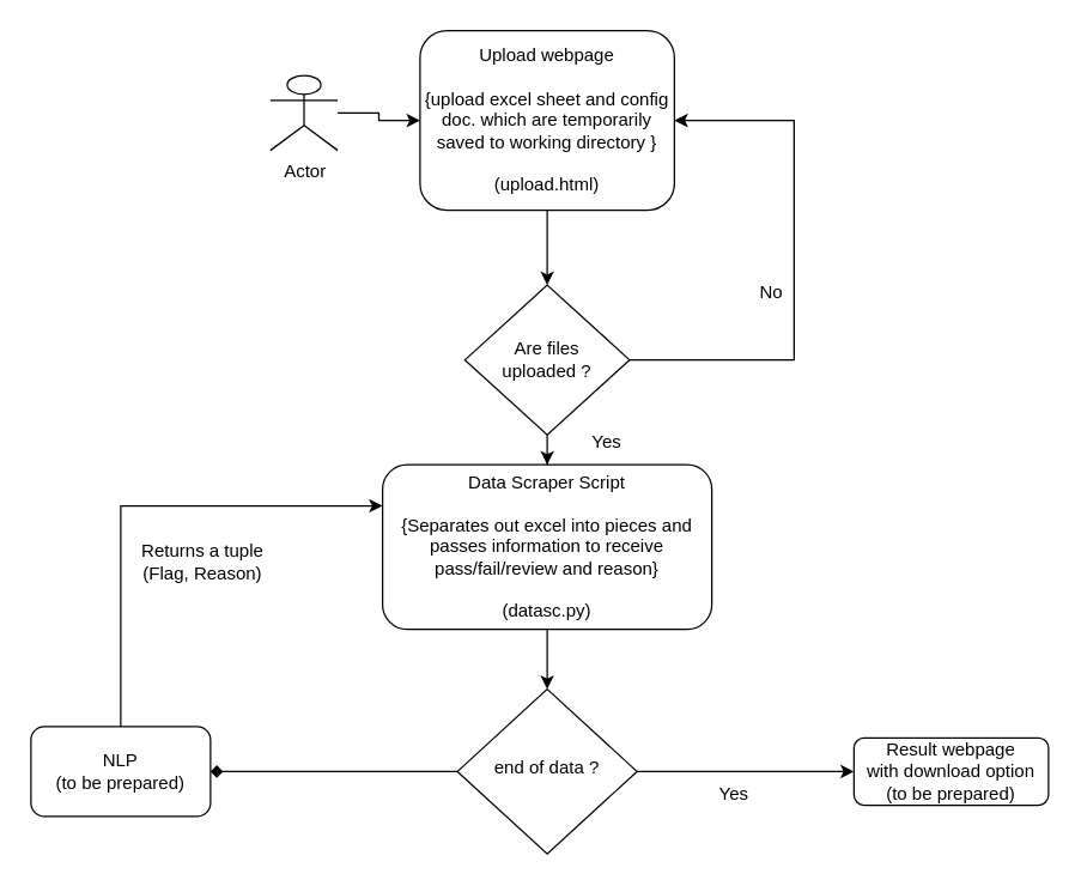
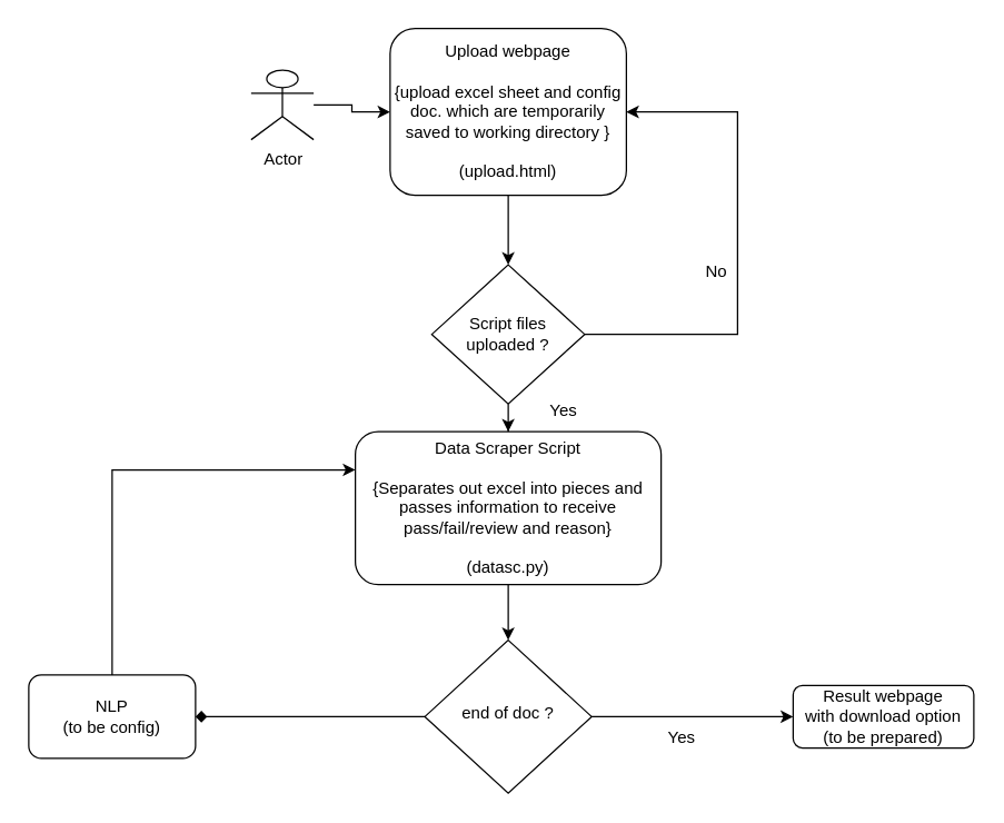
  <mxCell id="0" />
  <mxCell id="1" parent="0" />
  <mxCell id="2" style="edgeStyle=orthogonalEdgeStyle;rounded=0;orthogonalLoop=1;jettySize=auto;html=1;entryX=0.5;entryY=0;entryDx=0;entryDy=0;" parent="1" source="3" target="10" edge="1"><mxGeometry relative="1" as="geometry" /></mxCell>
  <mxCell id="3" value="Upload webpage&lt;br&gt;&lt;br&gt;{upload excel sheet and config doc. which are temporarily saved to working directory }&lt;br&gt;&lt;br&gt;(upload.html)" style="rounded=1;whiteSpace=wrap;html=1;fontSize=12;glass=0;strokeWidth=1;shadow=0;" parent="1" vertex="1"><mxGeometry x="280" y="20" width="170" height="120" as="geometry" /></mxCell>
  <mxCell id="4" value="" style="edgeStyle=orthogonalEdgeStyle;rounded=0;orthogonalLoop=1;jettySize=auto;html=1;endArrow=diamond;" parent="1" source="6" target="16" edge="1"><mxGeometry relative="1" as="geometry" /></mxCell>
  <mxCell id="5" style="edgeStyle=orthogonalEdgeStyle;rounded=0;orthogonalLoop=1;jettySize=auto;html=1;entryX=0;entryY=0.5;entryDx=0;entryDy=0;" parent="1" source="6" target="7" edge="1"><mxGeometry relative="1" as="geometry" /></mxCell>
- <mxCell id="6" value="end of data ?" style="rhombus;whiteSpace=wrap;html=1;shadow=0;fontFamily=Helvetica;fontSize=12;align=center;strokeWidth=1;spacing=6;spacingTop=-4;" parent="1" vertex="1"><mxGeometry x="305" y="460" width="120" height="110" as="geometry" /></mxCell>
+ <mxCell id="6" value="end of doc ?" style="rhombus;whiteSpace=wrap;html=1;shadow=0;fontFamily=Helvetica;fontSize=12;align=center;strokeWidth=1;spacing=6;spacingTop=-4;" parent="1" vertex="1"><mxGeometry x="305" y="460" width="120" height="110" as="geometry" /></mxCell>
  <mxCell id="7" value="Result webpage&lt;br&gt;with download option&lt;br&gt;(to be prepared)" style="rounded=1;whiteSpace=wrap;html=1;fontSize=12;glass=0;strokeWidth=1;shadow=0;" parent="1" vertex="1"><mxGeometry x="570" y="492.5" width="130" height="45" as="geometry" /></mxCell>
  <mxCell id="8" style="edgeStyle=orthogonalEdgeStyle;rounded=0;orthogonalLoop=1;jettySize=auto;html=1;entryX=0.5;entryY=0;entryDx=0;entryDy=0;" parent="1" source="10" target="13" edge="1"><mxGeometry relative="1" as="geometry" /></mxCell>
  <mxCell id="9" style="edgeStyle=orthogonalEdgeStyle;rounded=0;orthogonalLoop=1;jettySize=auto;html=1;entryX=1;entryY=0.5;entryDx=0;entryDy=0;" edge="1" parent="1" source="10" target="3"><mxGeometry relative="1" as="geometry"><Array as="points"><mxPoint x="530" y="240" /><mxPoint x="530" y="80" /></Array></mxGeometry></mxCell>
- <mxCell id="10" value="Are files&lt;br&gt;uploaded ?" style="rhombus;whiteSpace=wrap;html=1;" parent="1" vertex="1"><mxGeometry x="310" y="190" width="110" height="100" as="geometry" /></mxCell>
+ <mxCell id="10" value="Script files&lt;br&gt;uploaded ?" style="rhombus;whiteSpace=wrap;html=1;" parent="1" vertex="1"><mxGeometry x="310" y="190" width="110" height="100" as="geometry" /></mxCell>
  <mxCell id="11" value="No" style="text;html=1;strokeColor=none;fillColor=none;align=center;verticalAlign=middle;whiteSpace=wrap;rounded=0;" parent="1" vertex="1"><mxGeometry x="485" y="180" width="60" height="30" as="geometry" /></mxCell>
  <mxCell id="12" value="" style="edgeStyle=orthogonalEdgeStyle;rounded=0;orthogonalLoop=1;jettySize=auto;html=1;" parent="1" source="13" target="6" edge="1"><mxGeometry relative="1" as="geometry"><Array as="points"><mxPoint x="380" y="420" /><mxPoint x="380" y="420" /></Array></mxGeometry></mxCell>
  <mxCell id="13" value="Data Scraper Script&lt;br&gt;&lt;br&gt;{Separates out excel into pieces and passes information to receive pass/fail/review and reason}&lt;br&gt;&lt;br&gt;(datasc.py)" style="rounded=1;whiteSpace=wrap;html=1;" parent="1" vertex="1"><mxGeometry x="255" y="310" width="220" height="110" as="geometry" /></mxCell>
  <mxCell id="14" value="Yes" style="text;html=1;strokeColor=none;fillColor=none;align=center;verticalAlign=middle;whiteSpace=wrap;rounded=0;" parent="1" vertex="1"><mxGeometry x="460" y="515" width="60" height="30" as="geometry" /></mxCell>
  <mxCell id="15" style="edgeStyle=orthogonalEdgeStyle;rounded=0;orthogonalLoop=1;jettySize=auto;html=1;entryX=0;entryY=0.25;entryDx=0;entryDy=0;" edge="1" parent="1" source="16" target="13"><mxGeometry relative="1" as="geometry"><Array as="points"><mxPoint x="80" y="338" /></Array></mxGeometry></mxCell>
- <mxCell id="16" value="NLP&lt;br&gt;(to be prepared)" style="rounded=1;whiteSpace=wrap;html=1;" parent="1" vertex="1"><mxGeometry x="20" y="485" width="120" height="60" as="geometry" /></mxCell>
- <mxCell id="17" value="Returns a tuple &lt;br&gt;(Flag, Reason)" style="text;html=1;strokeColor=none;fillColor=none;align=center;verticalAlign=middle;whiteSpace=wrap;rounded=0;" parent="1" vertex="1"><mxGeometry x="80" y="350" width="110" height="50" as="geometry" /></mxCell>
+ <mxCell id="16" value="NLP&lt;br&gt;(to be config)" style="rounded=1;whiteSpace=wrap;html=1;" parent="1" vertex="1"><mxGeometry x="20" y="485" width="120" height="60" as="geometry" /></mxCell>
  <mxCell id="18" style="edgeStyle=orthogonalEdgeStyle;rounded=0;orthogonalLoop=1;jettySize=auto;html=1;entryX=0;entryY=0.5;entryDx=0;entryDy=0;" edge="1" parent="1" source="19" target="3"><mxGeometry relative="1" as="geometry" /></mxCell>
  <mxCell id="19" value="Actor" style="shape=umlActor;verticalLabelPosition=bottom;verticalAlign=top;html=1;outlineConnect=0;" vertex="1" parent="1"><mxGeometry x="180" y="50" width="45" height="50" as="geometry" /></mxCell>
  <mxCell id="20" value="Yes" style="text;html=1;strokeColor=none;fillColor=none;align=center;verticalAlign=middle;whiteSpace=wrap;rounded=0;" vertex="1" parent="1"><mxGeometry x="375" y="280" width="60" height="30" as="geometry" /></mxCell>
